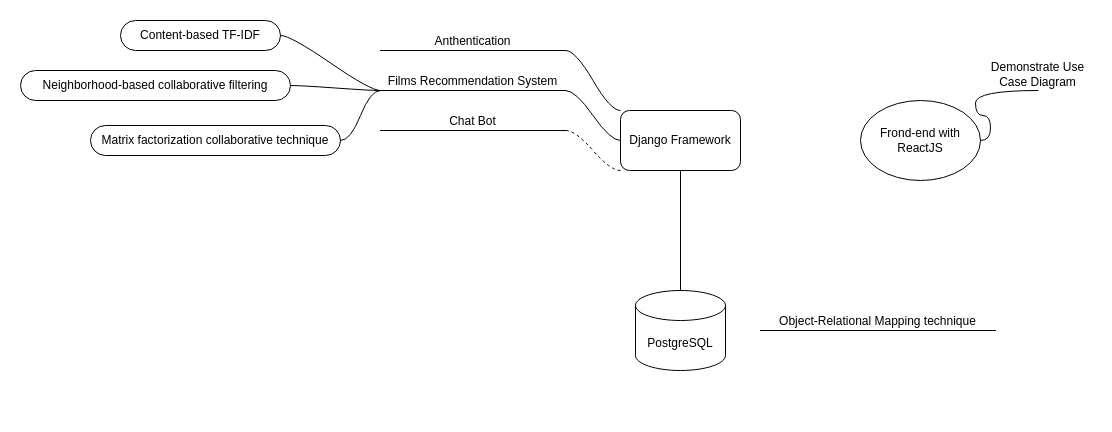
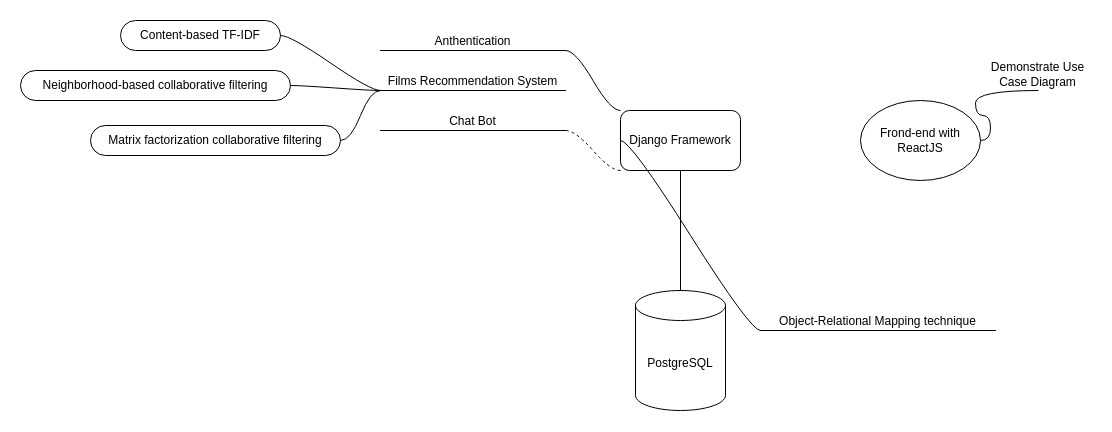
  <mxCell id="0" />
  <mxCell id="1" parent="0" />
  <mxCell id="2" value="Django Framework" style="rounded=1;whiteSpace=wrap;html=1;" vertex="1" parent="1"><mxGeometry x="620" y="110" width="120" height="60" as="geometry" /></mxCell>
  <mxCell id="3" value="Frond-end with&lt;br&gt;ReactJS" style="ellipse;whiteSpace=wrap;html=1;" vertex="1" parent="1"><mxGeometry x="860" y="100" width="120" height="80" as="geometry" /></mxCell>
- <mxCell id="4" value="PostgreSQL" style="shape=cylinder3;whiteSpace=wrap;html=1;boundedLbl=1;backgroundOutline=1;size=15;" vertex="1" parent="1"><mxGeometry x="635" y="290" width="90" height="80" as="geometry" /></mxCell>
+ <mxCell id="4" value="PostgreSQL" style="shape=cylinder3;whiteSpace=wrap;html=1;boundedLbl=1;backgroundOutline=1;size=15;" vertex="1" parent="1"><mxGeometry x="635" y="290" width="90" height="120" as="geometry" /></mxCell>
  <mxCell id="5" value="" style="endArrow=none;html=1;rounded=0;exitX=0.5;exitY=1;exitDx=0;exitDy=0;entryX=0.5;entryY=0;entryDx=0;entryDy=0;entryPerimeter=0;" edge="1" parent="1" source="2" target="4"><mxGeometry width="50" height="50" relative="1" as="geometry"><mxPoint x="740" y="370" as="sourcePoint" /><mxPoint x="790" y="320" as="targetPoint" /></mxGeometry></mxCell>
  <mxCell id="6" value="Anthentication" style="whiteSpace=wrap;html=1;shape=partialRectangle;top=0;left=0;bottom=1;right=0;points=[[0,1],[1,1]];fillColor=none;align=center;verticalAlign=bottom;routingCenterY=0.5;snapToPoint=1;recursiveResize=0;autosize=1;treeFolding=1;treeMoving=1;newEdgeStyle={&quot;edgeStyle&quot;:&quot;entityRelationEdgeStyle&quot;,&quot;startArrow&quot;:&quot;none&quot;,&quot;endArrow&quot;:&quot;none&quot;,&quot;segment&quot;:10,&quot;curved&quot;:1};" vertex="1" parent="1"><mxGeometry x="380" y="30" width="185" height="20" as="geometry" /></mxCell>
  <mxCell id="7" value="" style="edgeStyle=entityRelationEdgeStyle;startArrow=none;endArrow=none;segment=10;curved=1;rounded=0;exitX=0;exitY=0;exitDx=0;exitDy=0;" edge="1" target="6" parent="1" source="2"><mxGeometry relative="1" as="geometry"><mxPoint x="520" y="60" as="sourcePoint" /></mxGeometry></mxCell>
  <mxCell id="8" value="Films Recommendation System" style="whiteSpace=wrap;html=1;shape=partialRectangle;top=0;left=0;bottom=1;right=0;points=[[0,1],[1,1]];fillColor=none;align=center;verticalAlign=bottom;routingCenterY=0.5;snapToPoint=1;recursiveResize=0;autosize=1;treeFolding=1;treeMoving=1;newEdgeStyle={&quot;edgeStyle&quot;:&quot;entityRelationEdgeStyle&quot;,&quot;startArrow&quot;:&quot;none&quot;,&quot;endArrow&quot;:&quot;none&quot;,&quot;segment&quot;:10,&quot;curved&quot;:1};" vertex="1" parent="1"><mxGeometry x="380" y="70" width="185" height="20" as="geometry" /></mxCell>
- <mxCell id="9" value="" style="edgeStyle=entityRelationEdgeStyle;startArrow=none;endArrow=none;segment=10;curved=1;rounded=0;exitX=0;exitY=0.5;exitDx=0;exitDy=0;" edge="1" target="8" parent="1" source="2"><mxGeometry relative="1" as="geometry"><mxPoint x="420" y="140" as="sourcePoint" /></mxGeometry></mxCell>
+ <mxCell id="9" value="" style="edgeStyle=entityRelationEdgeStyle;startArrow=none;endArrow=none;segment=10;curved=1;rounded=0;exitX=0;exitY=0.5;exitDx=0;exitDy=0;" edge="1" target="20" parent="1" source="2"><mxGeometry relative="1" as="geometry"><mxPoint x="420" y="140" as="sourcePoint" /></mxGeometry></mxCell>
  <mxCell id="10" value="Chat Bot" style="whiteSpace=wrap;html=1;shape=partialRectangle;top=0;left=0;bottom=1;right=0;points=[[0,1],[1,1]];fillColor=none;align=center;verticalAlign=bottom;routingCenterY=0.5;snapToPoint=1;recursiveResize=0;autosize=1;treeFolding=1;treeMoving=1;newEdgeStyle={&quot;edgeStyle&quot;:&quot;entityRelationEdgeStyle&quot;,&quot;startArrow&quot;:&quot;none&quot;,&quot;endArrow&quot;:&quot;none&quot;,&quot;segment&quot;:10,&quot;curved&quot;:1};" vertex="1" parent="1"><mxGeometry x="380" y="110" width="185" height="20" as="geometry" /></mxCell>
  <mxCell id="11" value="" style="edgeStyle=entityRelationEdgeStyle;startArrow=none;endArrow=none;segment=10;curved=1;rounded=0;exitX=0;exitY=1;exitDx=0;exitDy=0;dashed=1;" edge="1" target="10" parent="1" source="2"><mxGeometry relative="1" as="geometry"><mxPoint x="660" y="230" as="sourcePoint" /></mxGeometry></mxCell>
  <mxCell id="12" value="Content-based TF-IDF" style="whiteSpace=wrap;html=1;rounded=1;arcSize=50;align=center;verticalAlign=middle;strokeWidth=1;autosize=1;spacing=4;treeFolding=1;treeMoving=1;newEdgeStyle={&quot;edgeStyle&quot;:&quot;entityRelationEdgeStyle&quot;,&quot;startArrow&quot;:&quot;none&quot;,&quot;endArrow&quot;:&quot;none&quot;,&quot;segment&quot;:10,&quot;curved&quot;:1};" vertex="1" parent="1"><mxGeometry x="120" y="20" width="160" height="30" as="geometry" /></mxCell>
  <mxCell id="13" value="" style="edgeStyle=entityRelationEdgeStyle;startArrow=none;endArrow=none;segment=10;curved=1;rounded=0;exitX=0;exitY=1;exitDx=0;exitDy=0;" edge="1" target="12" parent="1" source="8"><mxGeometry relative="1" as="geometry"><mxPoint x="150" y="70" as="sourcePoint" /></mxGeometry></mxCell>
  <mxCell id="14" value="Neighborhood-based collaborative filtering" style="whiteSpace=wrap;html=1;rounded=1;arcSize=50;align=center;verticalAlign=middle;strokeWidth=1;autosize=1;spacing=4;treeFolding=1;treeMoving=1;newEdgeStyle={&quot;edgeStyle&quot;:&quot;entityRelationEdgeStyle&quot;,&quot;startArrow&quot;:&quot;none&quot;,&quot;endArrow&quot;:&quot;none&quot;,&quot;segment&quot;:10,&quot;curved&quot;:1};" vertex="1" parent="1"><mxGeometry x="20" y="70" width="270" height="30" as="geometry" /></mxCell>
  <mxCell id="15" value="" style="edgeStyle=entityRelationEdgeStyle;startArrow=none;endArrow=none;segment=10;curved=1;rounded=0;exitX=0;exitY=1;exitDx=0;exitDy=0;" edge="1" target="14" parent="1" source="8"><mxGeometry relative="1" as="geometry"><mxPoint x="370" y="89" as="sourcePoint" /></mxGeometry></mxCell>
- <mxCell id="16" value="&lt;div&gt;Matrix factorization collaborative technique&lt;/div&gt;" style="whiteSpace=wrap;html=1;rounded=1;arcSize=50;align=center;verticalAlign=middle;strokeWidth=1;autosize=1;spacing=4;treeFolding=1;treeMoving=1;newEdgeStyle={&quot;edgeStyle&quot;:&quot;entityRelationEdgeStyle&quot;,&quot;startArrow&quot;:&quot;none&quot;,&quot;endArrow&quot;:&quot;none&quot;,&quot;segment&quot;:10,&quot;curved&quot;:1};" vertex="1" parent="1"><mxGeometry x="90" y="125" width="250" height="30" as="geometry" /></mxCell>
+ <mxCell id="16" value="&lt;div&gt;Matrix factorization collaborative filtering&lt;/div&gt;" style="whiteSpace=wrap;html=1;rounded=1;arcSize=50;align=center;verticalAlign=middle;strokeWidth=1;autosize=1;spacing=4;treeFolding=1;treeMoving=1;newEdgeStyle={&quot;edgeStyle&quot;:&quot;entityRelationEdgeStyle&quot;,&quot;startArrow&quot;:&quot;none&quot;,&quot;endArrow&quot;:&quot;none&quot;,&quot;segment&quot;:10,&quot;curved&quot;:1};" vertex="1" parent="1"><mxGeometry x="90" y="125" width="250" height="30" as="geometry" /></mxCell>
  <mxCell id="17" value="" style="edgeStyle=entityRelationEdgeStyle;startArrow=none;endArrow=none;segment=10;curved=1;rounded=0;exitX=0;exitY=1;exitDx=0;exitDy=0;" edge="1" target="16" parent="1" source="8"><mxGeometry relative="1" as="geometry"><mxPoint x="370" y="90" as="sourcePoint" /></mxGeometry></mxCell>
  <mxCell id="18" value="Demonstrate Use Case Diagram" style="whiteSpace=wrap;html=1;shape=partialRectangle;top=0;left=0;bottom=1;right=0;points=[[0,1],[1,1]];fillColor=none;align=center;verticalAlign=bottom;routingCenterY=0.5;snapToPoint=1;recursiveResize=0;autosize=1;treeFolding=1;treeMoving=1;newEdgeStyle={&quot;edgeStyle&quot;:&quot;entityRelationEdgeStyle&quot;,&quot;startArrow&quot;:&quot;none&quot;,&quot;endArrow&quot;:&quot;none&quot;,&quot;segment&quot;:10,&quot;curved&quot;:1};" vertex="1" parent="1"><mxGeometry x="985" y="90" width="105" as="geometry" /></mxCell>
  <mxCell id="19" value="" style="edgeStyle=entityRelationEdgeStyle;startArrow=none;endArrow=none;segment=10;curved=1;rounded=0;" edge="1" target="18" parent="1" source="3"><mxGeometry relative="1" as="geometry"><mxPoint x="975" y="140" as="sourcePoint" /></mxGeometry></mxCell>
  <mxCell id="20" value="Object-Relational Mapping technique" style="whiteSpace=wrap;html=1;shape=partialRectangle;top=0;left=0;bottom=1;right=0;points=[[0,1],[1,1]];fillColor=none;align=center;verticalAlign=bottom;routingCenterY=0.5;snapToPoint=1;recursiveResize=0;autosize=1;treeFolding=1;treeMoving=1;newEdgeStyle={&quot;edgeStyle&quot;:&quot;entityRelationEdgeStyle&quot;,&quot;startArrow&quot;:&quot;none&quot;,&quot;endArrow&quot;:&quot;none&quot;,&quot;segment&quot;:10,&quot;curved&quot;:1};" vertex="1" parent="1"><mxGeometry x="760" y="310" width="235" height="20" as="geometry" /></mxCell>
